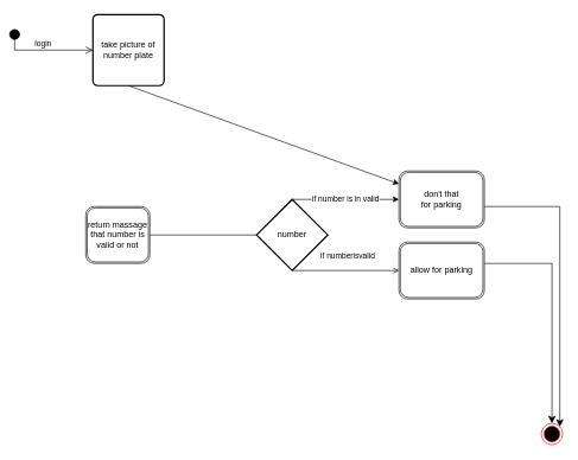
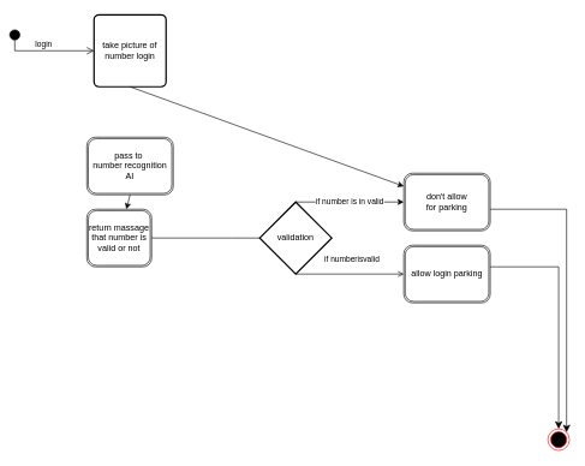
  <mxCell id="0" />
  <mxCell id="1" parent="0" />
  <mxCell id="2" value="" style="ellipse;html=1;shape=endState;fillColor=#000000;strokeColor=#ff0000;" vertex="1" parent="1"><mxGeometry x="760" y="595" width="30" height="30" as="geometry" /></mxCell>
  <mxCell id="3" value="login" style="html=1;verticalAlign=bottom;startArrow=circle;startFill=1;endArrow=open;startSize=6;endSize=8;edgeStyle=elbowEdgeStyle;elbow=vertical;curved=0;rounded=0;" edge="1" parent="1" target="4"><mxGeometry width="80" relative="1" as="geometry"><mxPoint x="20" y="40" as="sourcePoint" /><mxPoint x="180" y="70" as="targetPoint" /><Array as="points"><mxPoint x="80" y="70" /></Array></mxGeometry></mxCell>
- <mxCell id="4" value="take picture of number plate" style="rounded=1;whiteSpace=wrap;html=1;absoluteArcSize=1;arcSize=14;strokeWidth=2;" vertex="1" parent="1"><mxGeometry x="130" y="20" width="100" height="100" as="geometry" /></mxCell>
+ <mxCell id="4" value="take picture of number login" style="rounded=1;whiteSpace=wrap;html=1;absoluteArcSize=1;arcSize=14;strokeWidth=2;" vertex="1" parent="1"><mxGeometry x="130" y="20" width="100" height="100" as="geometry" /></mxCell>
  <mxCell id="5" value="" style="endArrow=classic;html=1;rounded=0;exitX=0.5;exitY=1;exitDx=0;exitDy=0;" edge="1" parent="1" source="4" target="13"><mxGeometry width="50" height="50" relative="1" as="geometry"><mxPoint x="370" y="370" as="sourcePoint" /><mxPoint x="180" y="230" as="targetPoint" /></mxGeometry></mxCell>
+ <mxCell id="6" value="pass to&amp;nbsp;&lt;br&gt;number recognition AI" style="shape=ext;double=1;rounded=1;whiteSpace=wrap;html=1;" vertex="1" parent="1"><mxGeometry x="120" y="190" width="120" height="80" as="geometry" /></mxCell>
+ <mxCell id="7" value="" style="endArrow=classic;html=1;rounded=0;exitX=0.5;exitY=1;exitDx=0;exitDy=0;" edge="1" parent="1" source="6" target="8"><mxGeometry width="50" height="50" relative="1" as="geometry"><mxPoint x="370" y="370" as="sourcePoint" /><mxPoint x="180" y="330" as="targetPoint" /></mxGeometry></mxCell>
  <mxCell id="8" value="return massage&lt;br&gt;that number is valid or not" style="shape=ext;double=1;rounded=1;whiteSpace=wrap;html=1;" vertex="1" parent="1"><mxGeometry x="120" y="290" width="90" height="80" as="geometry" /></mxCell>
  <mxCell id="9" value="" style="endArrow=classic;html=1;rounded=0;exitX=1;exitY=0.5;exitDx=0;exitDy=0;" edge="1" parent="1" source="8"><mxGeometry width="50" height="50" relative="1" as="geometry"><mxPoint x="210" y="400" as="sourcePoint" /><mxPoint x="393" y="330" as="targetPoint" /><Array as="points"><mxPoint x="320" y="330" /></Array></mxGeometry></mxCell>
  <mxCell id="10" value="if number is in valid" style="endArrow=classic;html=1;rounded=0;exitX=0.5;exitY=0;exitDx=0;exitDy=0;exitPerimeter=0;" edge="1" parent="1" source="12"><mxGeometry width="50" height="50" relative="1" as="geometry"><mxPoint x="396" y="290" as="sourcePoint" /><mxPoint x="560" y="280" as="targetPoint" /></mxGeometry></mxCell>
  <mxCell id="11" value="if numberisvalid" style="endArrow=open;html=1;rounded=0;exitX=0.5;exitY=1;exitDx=0;exitDy=0;exitPerimeter=0;" edge="1" parent="1" source="12" target="14"><mxGeometry x="0.038" y="20" width="50" height="50" relative="1" as="geometry"><mxPoint x="399" y="410" as="sourcePoint" /><mxPoint x="560" y="380" as="targetPoint" /><mxPoint as="offset" /></mxGeometry></mxCell>
- <mxCell id="12" value="number" style="strokeWidth=2;html=1;shape=mxgraph.flowchart.decision;whiteSpace=wrap;" vertex="1" parent="1"><mxGeometry x="360" y="280" width="100" height="100" as="geometry" /></mxCell>
- <mxCell id="13" value="don't that&lt;br&gt;for parking" style="shape=ext;double=1;rounded=1;whiteSpace=wrap;html=1;" vertex="1" parent="1"><mxGeometry x="560" y="240" width="120" height="80" as="geometry" /></mxCell>
- <mxCell id="14" value="allow for parking" style="shape=ext;double=1;rounded=1;whiteSpace=wrap;html=1;" vertex="1" parent="1"><mxGeometry x="560" y="340" width="120" height="80" as="geometry" /></mxCell>
+ <mxCell id="12" value="validation" style="strokeWidth=2;html=1;shape=mxgraph.flowchart.decision;whiteSpace=wrap;" vertex="1" parent="1"><mxGeometry x="360" y="280" width="100" height="100" as="geometry" /></mxCell>
+ <mxCell id="13" value="don't allow&lt;br&gt;for parking" style="shape=ext;double=1;rounded=1;whiteSpace=wrap;html=1;" vertex="1" parent="1"><mxGeometry x="560" y="240" width="120" height="80" as="geometry" /></mxCell>
+ <mxCell id="14" value="allow login parking" style="shape=ext;double=1;rounded=1;whiteSpace=wrap;html=1;" vertex="1" parent="1"><mxGeometry x="560" y="340" width="120" height="80" as="geometry" /></mxCell>
  <mxCell id="15" value="" style="edgeStyle=segmentEdgeStyle;endArrow=classic;html=1;curved=0;rounded=0;endSize=8;startSize=8;" edge="1" parent="1" target="2"><mxGeometry width="50" height="50" relative="1" as="geometry"><mxPoint x="680" y="290" as="sourcePoint" /><mxPoint x="730" y="240" as="targetPoint" /><Array as="points"><mxPoint x="786" y="290" /></Array></mxGeometry></mxCell>
  <mxCell id="16" value="" style="edgeStyle=segmentEdgeStyle;endArrow=classic;html=1;curved=0;rounded=0;endSize=8;startSize=8;" edge="1" parent="1" target="2"><mxGeometry width="50" height="50" relative="1" as="geometry"><mxPoint x="680" y="370" as="sourcePoint" /><mxPoint x="730" y="320" as="targetPoint" /></mxGeometry></mxCell>
